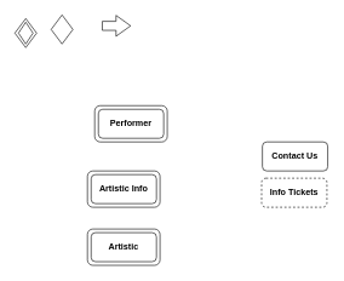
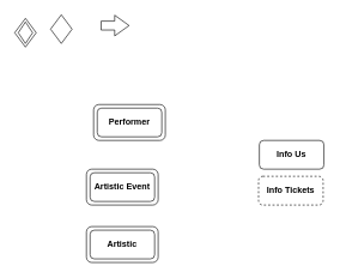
  <mxCell id="0" />
  <mxCell id="1" parent="0" />
  <mxCell id="2" value="" style="rounded=1;whiteSpace=wrap;html=1;comic=0;" vertex="1" parent="1"><mxGeometry x="130" y="145" width="100" height="50" as="geometry" /></mxCell>
- <mxCell id="3" value="&lt;b&gt;&lt;font style=&quot;font-size: 12px&quot;&gt;Contact Us&lt;/font&gt;&lt;/b&gt;" style="rounded=1;whiteSpace=wrap;html=1;comic=0;" vertex="1" parent="1"><mxGeometry x="361.103" y="195" width="90" height="40" as="geometry" /></mxCell>
+ <mxCell id="3" value="&lt;b&gt;&lt;font style=&quot;font-size: 12px&quot;&gt;Info Us&lt;/font&gt;&lt;/b&gt;" style="rounded=1;whiteSpace=wrap;html=1;comic=0;" vertex="1" parent="1"><mxGeometry x="361.103" y="195" width="90" height="40" as="geometry" /></mxCell>
  <mxCell id="4" value="&lt;b&gt;&lt;font style=&quot;font-size: 12px&quot;&gt;Info Tickets&lt;br&gt;&lt;/font&gt;&lt;/b&gt;" style="rounded=1;whiteSpace=wrap;html=1;comic=0;dashed=1;" vertex="1" parent="1"><mxGeometry x="360" y="245" width="90" height="40" as="geometry" /></mxCell>
  <mxCell id="5" value="" style="rhombus;html=1;align=center;whiteSpace=wrap;comic=0;strokeWidth=1;fontFamily=Comic Sans MS;fontStyle=1;" vertex="1" parent="1"><mxGeometry x="20" y="25" width="30" height="40" as="geometry" /></mxCell>
  <mxCell id="6" value="" style="rhombus;html=1;align=center;whiteSpace=wrap;comic=0;strokeWidth=1;fontFamily=Comic Sans MS;fontStyle=1;" vertex="1" parent="1"><mxGeometry x="25" y="30" width="20" height="30" as="geometry" /></mxCell>
  <mxCell id="7" value="" style="rhombus;html=1;align=center;whiteSpace=wrap;comic=0;strokeWidth=1;fontFamily=Comic Sans MS;fontStyle=1;" vertex="1" parent="1"><mxGeometry x="70" y="20" width="30" height="40" as="geometry" /></mxCell>
  <mxCell id="8" value="" style="shape=flexArrow;endArrow=classic;html=1;width=12.414;endSize=6.366;endWidth=15.343;" edge="1" parent="1"><mxGeometry width="50" height="50" relative="1" as="geometry"><mxPoint x="140" y="35" as="sourcePoint" /><mxPoint x="180" y="35" as="targetPoint" /><Array as="points" /></mxGeometry></mxCell>
  <mxCell id="9" value="&lt;b&gt;&lt;font style=&quot;font-size: 12px&quot;&gt;Performer&lt;/font&gt;&lt;/b&gt;" style="rounded=1;whiteSpace=wrap;html=1;comic=0;" vertex="1" parent="1"><mxGeometry x="135.103" y="150" width="90" height="40" as="geometry" /></mxCell>
  <mxCell id="10" value="" style="rounded=1;whiteSpace=wrap;html=1;comic=0;" vertex="1" parent="1"><mxGeometry x="120" y="235" width="100" height="50" as="geometry" /></mxCell>
- <mxCell id="11" value="&lt;b&gt;&lt;font style=&quot;font-size: 12px&quot;&gt;Artistic Info&lt;br&gt;&lt;/font&gt;&lt;/b&gt;" style="rounded=1;whiteSpace=wrap;html=1;comic=0;" vertex="1" parent="1"><mxGeometry x="125.103" y="240" width="90" height="40" as="geometry" /></mxCell>
+ <mxCell id="11" value="&lt;b&gt;&lt;font style=&quot;font-size: 12px&quot;&gt;Artistic Event&lt;br&gt;&lt;/font&gt;&lt;/b&gt;" style="rounded=1;whiteSpace=wrap;html=1;comic=0;" vertex="1" parent="1"><mxGeometry x="125.103" y="240" width="90" height="40" as="geometry" /></mxCell>
  <mxCell id="12" value="" style="rounded=1;whiteSpace=wrap;html=1;comic=0;" vertex="1" parent="1"><mxGeometry x="120" y="315" width="100" height="50" as="geometry" /></mxCell>
  <mxCell id="13" value="&lt;b&gt;&lt;font style=&quot;font-size: 12px&quot;&gt;Artistic&lt;/font&gt;&lt;/b&gt;" style="rounded=1;whiteSpace=wrap;html=1;comic=0;" vertex="1" parent="1"><mxGeometry x="125.103" y="320" width="90" height="40" as="geometry" /></mxCell>
